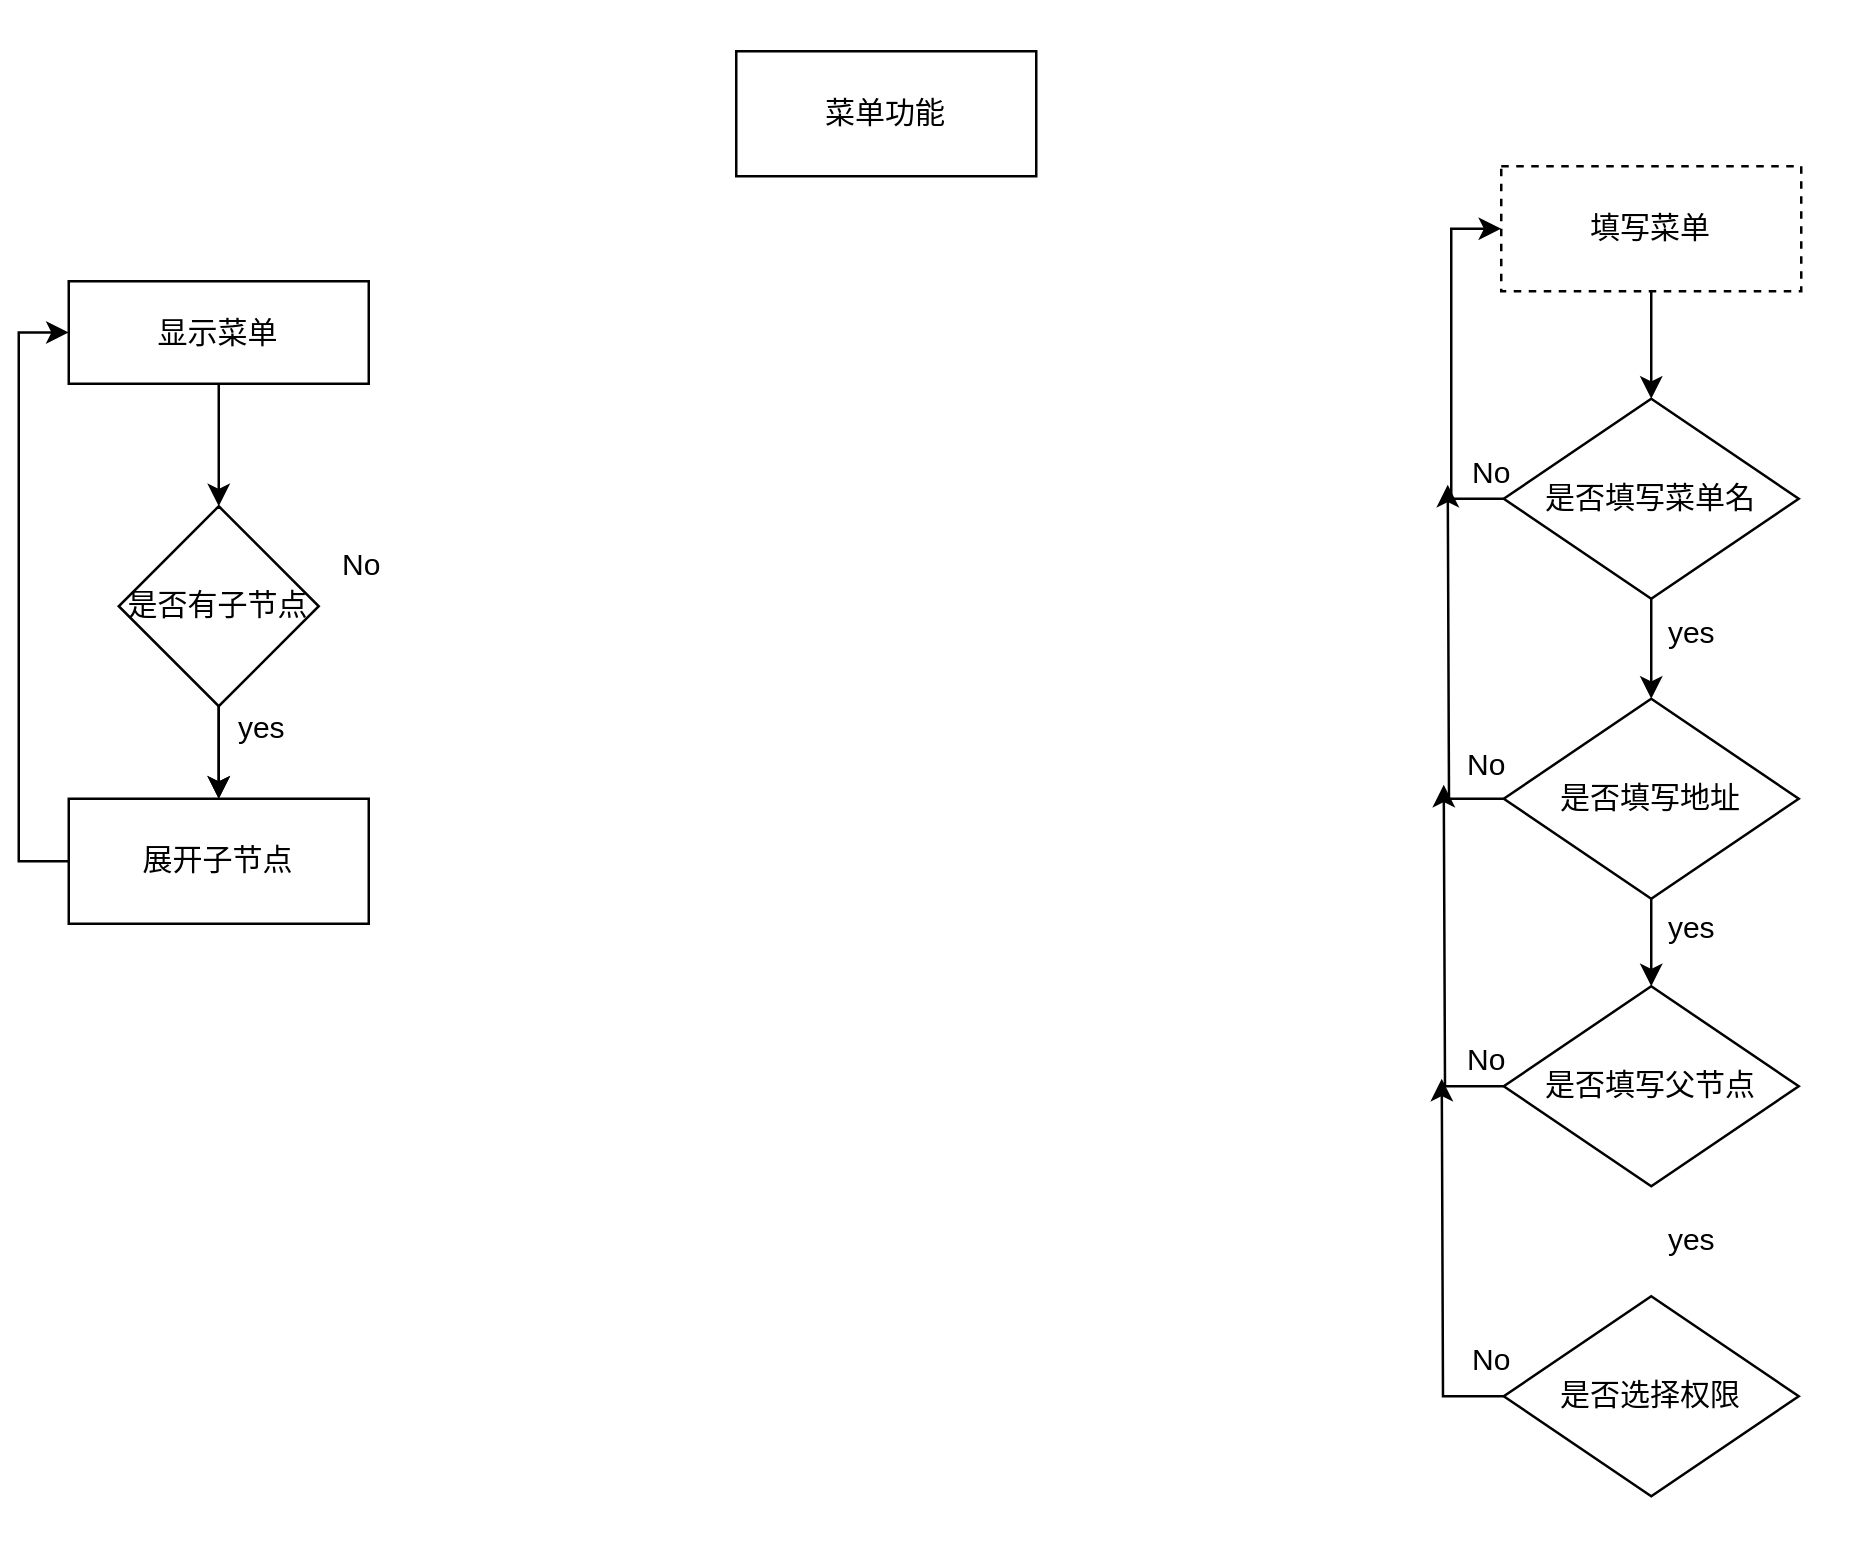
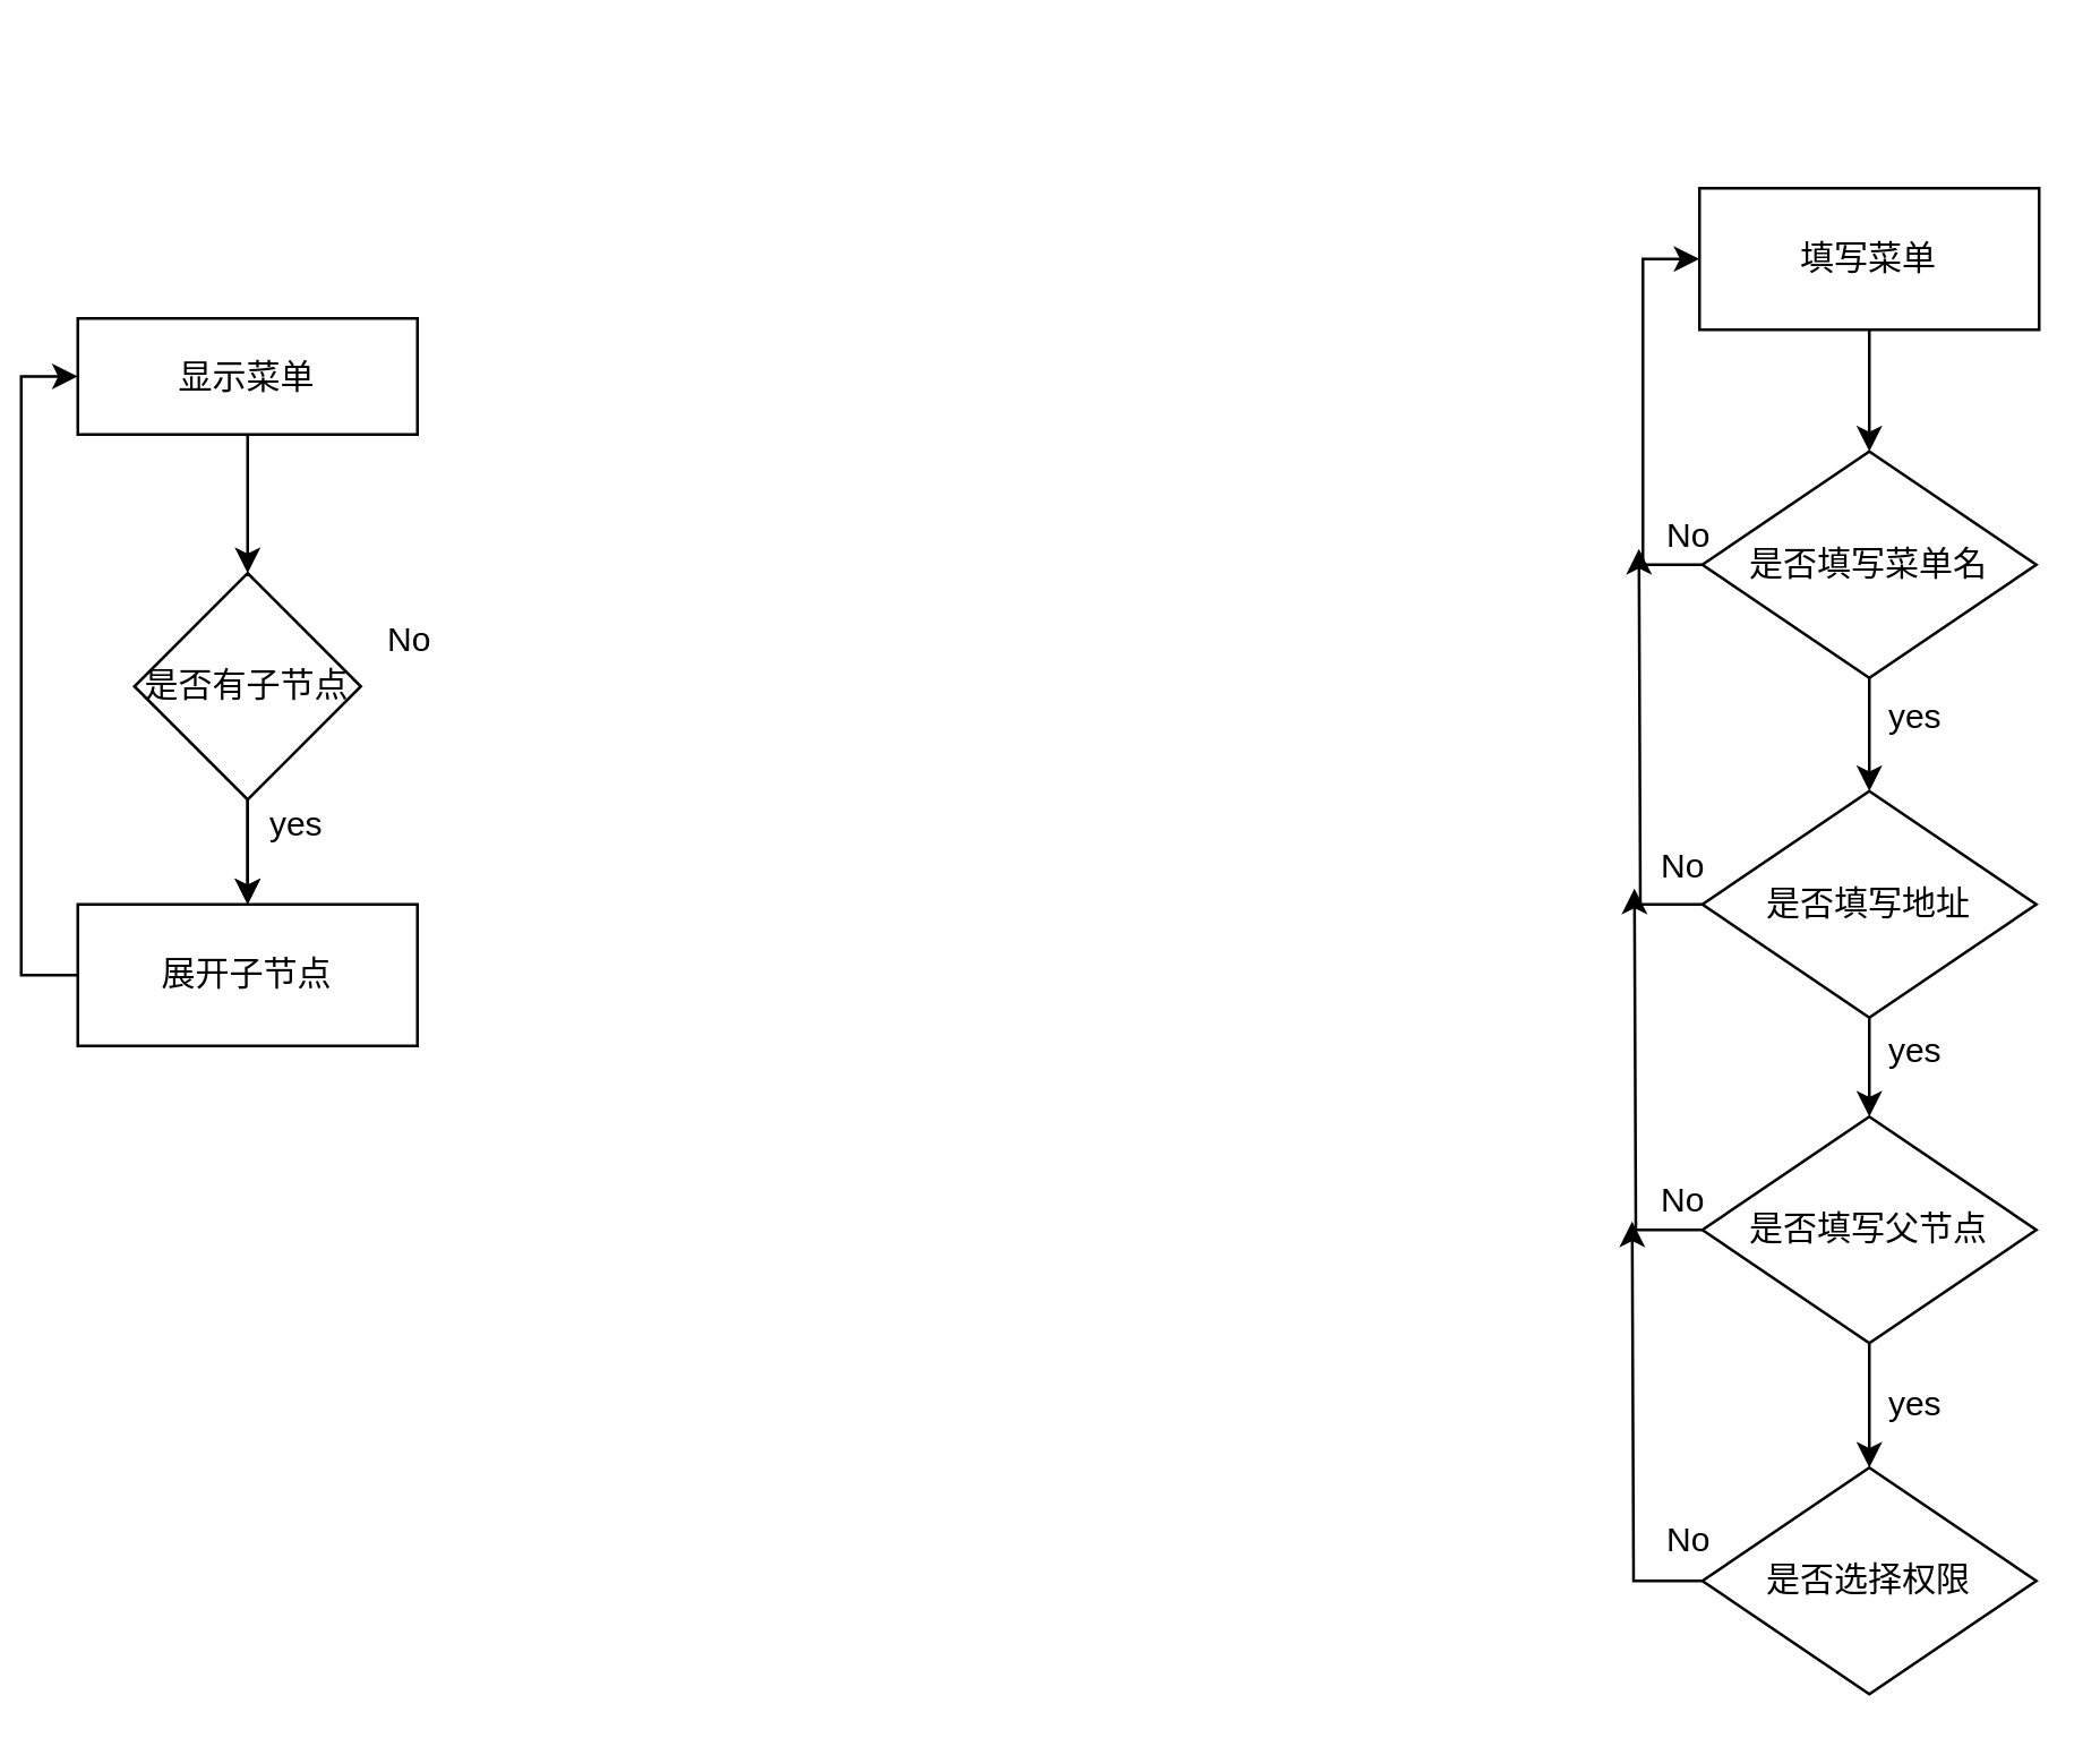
  <mxCell id="0" />
  <mxCell id="1" parent="0" />
- <mxCell id="2" value="菜单功能" style="rounded=0;whiteSpace=wrap;html=1;" vertex="1" parent="1"><mxGeometry x="287" y="20" width="120" height="50" as="geometry" /></mxCell>
  <mxCell id="3" style="edgeStyle=orthogonalEdgeStyle;rounded=0;orthogonalLoop=1;jettySize=auto;html=1;exitX=0.5;exitY=1;exitDx=0;exitDy=0;entryX=0.5;entryY=0;entryDx=0;entryDy=0;" edge="1" parent="1" source="4" target="9"><mxGeometry relative="1" as="geometry" /></mxCell>
  <mxCell id="4" value="显示菜单" style="rounded=0;whiteSpace=wrap;html=1;" vertex="1" parent="1"><mxGeometry x="20" y="112" width="120" height="41" as="geometry" /></mxCell>
  <mxCell id="5" style="edgeStyle=orthogonalEdgeStyle;rounded=0;orthogonalLoop=1;jettySize=auto;html=1;exitX=0.5;exitY=1;exitDx=0;exitDy=0;entryX=0.5;entryY=0;entryDx=0;entryDy=0;" edge="1" parent="1" source="6" target="16"><mxGeometry relative="1" as="geometry" /></mxCell>
- <mxCell id="6" value="填写菜单" style="rounded=0;whiteSpace=wrap;html=1;dashed=1;" vertex="1" parent="1"><mxGeometry x="593" y="66" width="120" height="50" as="geometry" /></mxCell>
+ <mxCell id="6" value="填写菜单" style="rounded=0;whiteSpace=wrap;html=1;" vertex="1" parent="1"><mxGeometry x="593" y="66" width="120" height="50" as="geometry" /></mxCell>
  <mxCell id="7" style="edgeStyle=orthogonalEdgeStyle;rounded=0;orthogonalLoop=1;jettySize=auto;html=1;exitX=0.5;exitY=1;exitDx=0;exitDy=0;entryX=0.5;entryY=0;entryDx=0;entryDy=0;" edge="1" parent="1" source="9" target="11"><mxGeometry relative="1" as="geometry" /></mxCell>
  <mxCell id="8" value="" style="edgeStyle=orthogonalEdgeStyle;rounded=0;orthogonalLoop=1;jettySize=auto;html=1;" edge="1" parent="1" source="9" target="11"><mxGeometry relative="1" as="geometry" /></mxCell>
  <mxCell id="9" value="是否有子节点" style="rhombus;whiteSpace=wrap;html=1;" vertex="1" parent="1"><mxGeometry x="40" y="202" width="80" height="80" as="geometry" /></mxCell>
  <mxCell id="10" style="edgeStyle=orthogonalEdgeStyle;rounded=0;orthogonalLoop=1;jettySize=auto;html=1;exitX=0;exitY=0.5;exitDx=0;exitDy=0;entryX=0;entryY=0.5;entryDx=0;entryDy=0;" edge="1" parent="1" source="11" target="4"><mxGeometry relative="1" as="geometry" /></mxCell>
  <mxCell id="11" value="展开子节点" style="rounded=0;whiteSpace=wrap;html=1;" vertex="1" parent="1"><mxGeometry x="20" y="319" width="120" height="50" as="geometry" /></mxCell>
  <mxCell id="12" value="yes" style="text;html=1;align=center;verticalAlign=middle;resizable=0;points=[];autosize=1;strokeColor=none;fillColor=none;" vertex="1" parent="1"><mxGeometry x="82" y="282" width="29" height="18" as="geometry" /></mxCell>
  <mxCell id="13" value="No" style="text;html=1;align=center;verticalAlign=middle;resizable=0;points=[];autosize=1;strokeColor=none;fillColor=none;" vertex="1" parent="1"><mxGeometry x="124" y="217" width="25" height="18" as="geometry" /></mxCell>
  <mxCell id="14" style="edgeStyle=orthogonalEdgeStyle;rounded=0;orthogonalLoop=1;jettySize=auto;html=1;exitX=0.5;exitY=1;exitDx=0;exitDy=0;entryX=0.5;entryY=0;entryDx=0;entryDy=0;" edge="1" parent="1" source="16" target="19"><mxGeometry relative="1" as="geometry" /></mxCell>
  <mxCell id="15" style="edgeStyle=orthogonalEdgeStyle;rounded=0;orthogonalLoop=1;jettySize=auto;html=1;exitX=0;exitY=0.5;exitDx=0;exitDy=0;entryX=0;entryY=0.5;entryDx=0;entryDy=0;" edge="1" parent="1" source="16" target="6"><mxGeometry relative="1" as="geometry" /></mxCell>
  <mxCell id="16" value="是否填写菜单名" style="rhombus;whiteSpace=wrap;html=1;" vertex="1" parent="1"><mxGeometry x="594" y="159" width="118" height="80" as="geometry" /></mxCell>
  <mxCell id="17" style="edgeStyle=orthogonalEdgeStyle;rounded=0;orthogonalLoop=1;jettySize=auto;html=1;exitX=0.5;exitY=1;exitDx=0;exitDy=0;entryX=0.5;entryY=0;entryDx=0;entryDy=0;" edge="1" parent="1" source="19" target="22"><mxGeometry relative="1" as="geometry" /></mxCell>
  <mxCell id="18" style="edgeStyle=orthogonalEdgeStyle;rounded=0;orthogonalLoop=1;jettySize=auto;html=1;exitX=0;exitY=0.5;exitDx=0;exitDy=0;" edge="1" parent="1" source="19"><mxGeometry relative="1" as="geometry"><mxPoint x="571.6" y="193.4" as="targetPoint" /></mxGeometry></mxCell>
  <mxCell id="19" value="是否填写地址" style="rhombus;whiteSpace=wrap;html=1;" vertex="1" parent="1"><mxGeometry x="594" y="279" width="118" height="80" as="geometry" /></mxCell>
+ <mxCell id="20" style="edgeStyle=orthogonalEdgeStyle;rounded=0;orthogonalLoop=1;jettySize=auto;html=1;exitX=0.5;exitY=1;exitDx=0;exitDy=0;entryX=0.5;entryY=0;entryDx=0;entryDy=0;" edge="1" parent="1" source="22" target="24"><mxGeometry relative="1" as="geometry" /></mxCell>
  <mxCell id="21" style="edgeStyle=orthogonalEdgeStyle;rounded=0;orthogonalLoop=1;jettySize=auto;html=1;exitX=0;exitY=0.5;exitDx=0;exitDy=0;" edge="1" parent="1" source="22"><mxGeometry relative="1" as="geometry"><mxPoint x="570" y="313.4" as="targetPoint" /></mxGeometry></mxCell>
  <mxCell id="22" value="是否填写父节点" style="rhombus;whiteSpace=wrap;html=1;" vertex="1" parent="1"><mxGeometry x="594" y="394" width="118" height="80" as="geometry" /></mxCell>
  <mxCell id="23" style="edgeStyle=orthogonalEdgeStyle;rounded=0;orthogonalLoop=1;jettySize=auto;html=1;exitX=0;exitY=0.5;exitDx=0;exitDy=0;" edge="1" parent="1" source="24"><mxGeometry relative="1" as="geometry"><mxPoint x="569.2" y="431" as="targetPoint" /></mxGeometry></mxCell>
  <mxCell id="24" value="是否选择权限" style="rhombus;whiteSpace=wrap;html=1;" vertex="1" parent="1"><mxGeometry x="594" y="518" width="118" height="80" as="geometry" /></mxCell>
  <mxCell id="25" value="yes" style="text;html=1;align=center;verticalAlign=middle;resizable=0;points=[];autosize=1;strokeColor=none;fillColor=none;" vertex="1" parent="1"><mxGeometry x="654" y="244" width="29" height="18" as="geometry" /></mxCell>
  <mxCell id="26" value="yes" style="text;html=1;align=center;verticalAlign=middle;resizable=0;points=[];autosize=1;strokeColor=none;fillColor=none;" vertex="1" parent="1"><mxGeometry x="654" y="362" width="29" height="18" as="geometry" /></mxCell>
  <mxCell id="27" value="yes" style="text;html=1;align=center;verticalAlign=middle;resizable=0;points=[];autosize=1;strokeColor=none;fillColor=none;" vertex="1" parent="1"><mxGeometry x="654" y="487" width="29" height="18" as="geometry" /></mxCell>
  <mxCell id="28" value="No" style="text;html=1;align=center;verticalAlign=middle;resizable=0;points=[];autosize=1;strokeColor=none;fillColor=none;" vertex="1" parent="1"><mxGeometry x="576" y="535" width="25" height="18" as="geometry" /></mxCell>
  <mxCell id="29" value="No" style="text;html=1;align=center;verticalAlign=middle;resizable=0;points=[];autosize=1;strokeColor=none;fillColor=none;" vertex="1" parent="1"><mxGeometry x="574" y="415" width="25" height="18" as="geometry" /></mxCell>
  <mxCell id="30" value="No" style="text;html=1;align=center;verticalAlign=middle;resizable=0;points=[];autosize=1;strokeColor=none;fillColor=none;" vertex="1" parent="1"><mxGeometry x="574" y="297" width="25" height="18" as="geometry" /></mxCell>
  <mxCell id="31" value="No" style="text;html=1;align=center;verticalAlign=middle;resizable=0;points=[];autosize=1;strokeColor=none;fillColor=none;" vertex="1" parent="1"><mxGeometry x="576" y="180" width="25" height="18" as="geometry" /></mxCell>
